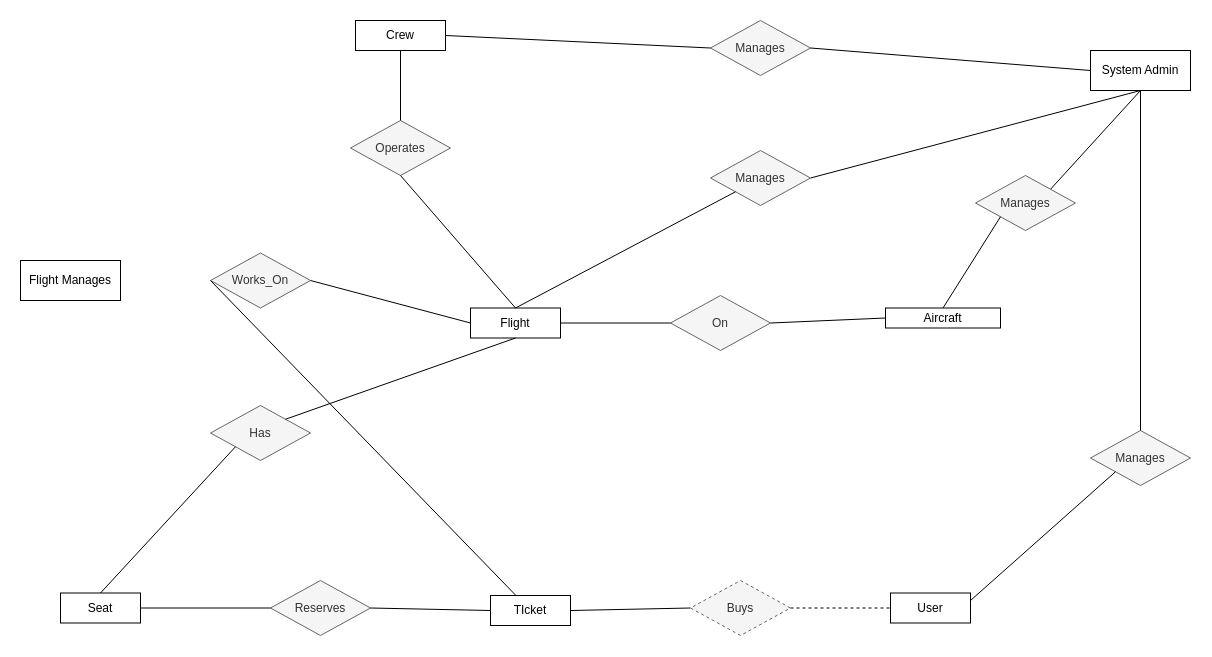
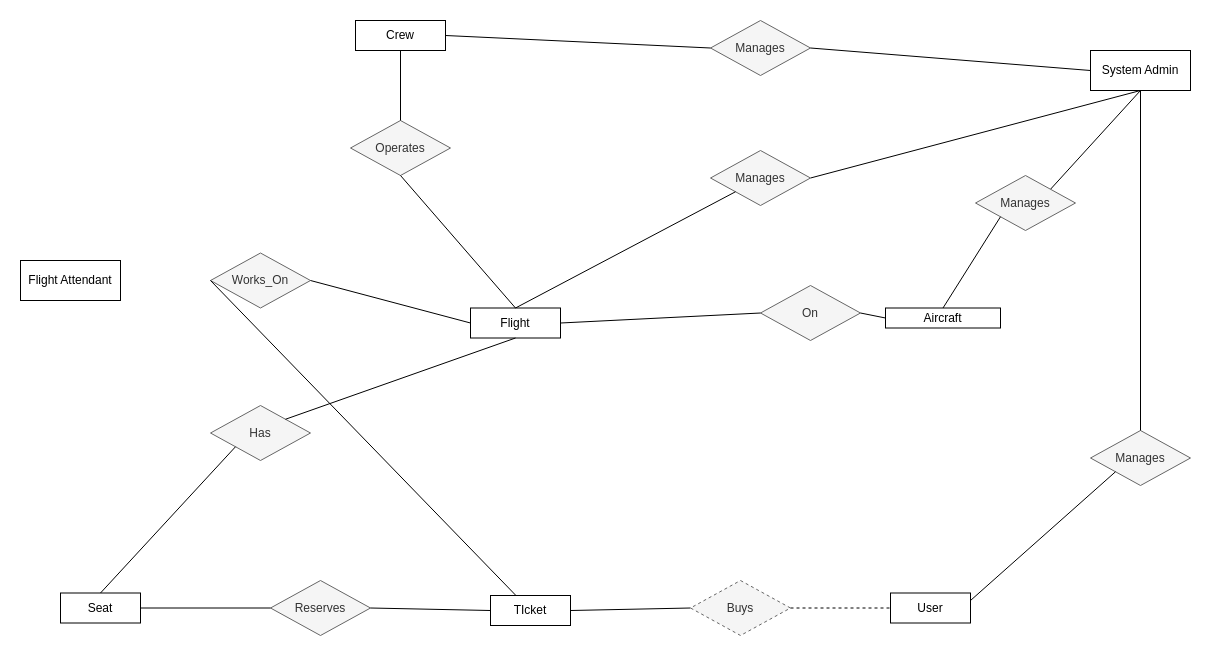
  <mxCell id="0" />
  <mxCell id="1" parent="0" />
  <mxCell id="2" value="Flight" style="rounded=0;whiteSpace=wrap;html=1;" vertex="1" parent="1"><mxGeometry x="470" y="307.5" width="90" height="30" as="geometry" /></mxCell>
  <mxCell id="3" value="Aircraft" style="rounded=0;whiteSpace=wrap;html=1;" vertex="1" parent="1"><mxGeometry x="885" y="307.5" width="115" height="20" as="geometry" /></mxCell>
  <mxCell id="4" value="Seat" style="rounded=0;whiteSpace=wrap;html=1;" vertex="1" parent="1"><mxGeometry x="60" y="592.5" width="80" height="30" as="geometry" /></mxCell>
  <mxCell id="5" value="TIcket" style="rounded=0;whiteSpace=wrap;html=1;" vertex="1" parent="1"><mxGeometry x="490" y="595" width="80" height="30" as="geometry" /></mxCell>
  <mxCell id="6" value="User" style="rounded=0;whiteSpace=wrap;html=1;" vertex="1" parent="1"><mxGeometry x="890" y="592.5" width="80" height="30" as="geometry" /></mxCell>
  <mxCell id="7" value="System Admin" style="rounded=0;whiteSpace=wrap;html=1;" vertex="1" parent="1"><mxGeometry x="1090" y="50" width="100" height="40" as="geometry" /></mxCell>
  <mxCell id="8" value="Crew" style="rounded=0;whiteSpace=wrap;html=1;" vertex="1" parent="1"><mxGeometry x="355" y="20" width="90" height="30" as="geometry" /></mxCell>
- <mxCell id="9" value="Flight Manages" style="rounded=0;whiteSpace=wrap;html=1;" vertex="1" parent="1"><mxGeometry x="20" y="260" width="100" height="40" as="geometry" /></mxCell>
+ <mxCell id="9" value="Flight Attendant" style="rounded=0;whiteSpace=wrap;html=1;" vertex="1" parent="1"><mxGeometry x="20" y="260" width="100" height="40" as="geometry" /></mxCell>
  <mxCell id="10" value="Has" style="rhombus;whiteSpace=wrap;html=1;fillColor=#f5f5f5;fontColor=#333333;strokeColor=#666666;" vertex="1" parent="1"><mxGeometry x="210" y="405" width="100" height="55" as="geometry" /></mxCell>
  <mxCell id="11" value="Reserves" style="rhombus;whiteSpace=wrap;html=1;fillColor=#f5f5f5;fontColor=#333333;strokeColor=#666666;" vertex="1" parent="1"><mxGeometry x="270" y="580" width="100" height="55" as="geometry" /></mxCell>
  <mxCell id="12" value="Buys" style="rhombus;whiteSpace=wrap;html=1;fillColor=#f5f5f5;fontColor=#333333;strokeColor=#666666;dashed=1;" vertex="1" parent="1"><mxGeometry x="690" y="580" width="100" height="55" as="geometry" /></mxCell>
- <mxCell id="13" value="On" style="rhombus;whiteSpace=wrap;html=1;fillColor=#f5f5f5;fontColor=#333333;strokeColor=#666666;" vertex="1" parent="1"><mxGeometry x="670" y="295" width="100" height="55" as="geometry" /></mxCell>
+ <mxCell id="13" value="On" style="rhombus;whiteSpace=wrap;html=1;fillColor=#f5f5f5;fontColor=#333333;strokeColor=#666666;" vertex="1" parent="1"><mxGeometry x="760" y="285" width="100" height="55" as="geometry" /></mxCell>
  <mxCell id="14" value="Works_On" style="rhombus;whiteSpace=wrap;html=1;fillColor=#f5f5f5;fontColor=#333333;strokeColor=#666666;" vertex="1" parent="1"><mxGeometry x="210" y="252.5" width="100" height="55" as="geometry" /></mxCell>
  <mxCell id="15" value="Operates" style="rhombus;whiteSpace=wrap;html=1;fillColor=#f5f5f5;fontColor=#333333;strokeColor=#666666;" vertex="1" parent="1"><mxGeometry x="350" y="120" width="100" height="55" as="geometry" /></mxCell>
  <mxCell id="16" value="" style="endArrow=none;html=1;rounded=0;entryX=0.5;entryY=1;entryDx=0;entryDy=0;exitX=1;exitY=0.5;exitDx=0;exitDy=0;" edge="1" parent="1" source="17" target="7"><mxGeometry width="50" height="50" relative="1" as="geometry"><mxPoint x="940" y="120" as="sourcePoint" /><mxPoint x="610" y="470" as="targetPoint" /></mxGeometry></mxCell>
  <mxCell id="17" value="Manages" style="rhombus;whiteSpace=wrap;html=1;fillColor=#f5f5f5;fontColor=#333333;strokeColor=#666666;" vertex="1" parent="1"><mxGeometry x="710" y="150" width="100" height="55" as="geometry" /></mxCell>
  <mxCell id="18" value="" style="endArrow=none;html=1;rounded=0;entryX=0.5;entryY=0;entryDx=0;entryDy=0;exitX=0;exitY=1;exitDx=0;exitDy=0;" edge="1" parent="1" source="17" target="2"><mxGeometry width="50" height="50" relative="1" as="geometry"><mxPoint x="765" y="134" as="sourcePoint" /><mxPoint x="1150" y="100" as="targetPoint" /></mxGeometry></mxCell>
  <mxCell id="19" value="" style="endArrow=none;html=1;rounded=0;entryX=0;entryY=0.5;entryDx=0;entryDy=0;exitX=1;exitY=0.5;exitDx=0;exitDy=0;" edge="1" parent="1" source="2" target="13"><mxGeometry width="50" height="50" relative="1" as="geometry"><mxPoint x="775" y="144" as="sourcePoint" /><mxPoint x="1160" y="110" as="targetPoint" /></mxGeometry></mxCell>
  <mxCell id="20" value="" style="endArrow=none;html=1;rounded=0;entryX=0;entryY=0.5;entryDx=0;entryDy=0;exitX=1;exitY=0.5;exitDx=0;exitDy=0;" edge="1" parent="1" source="13" target="3"><mxGeometry width="50" height="50" relative="1" as="geometry"><mxPoint x="730" y="260" as="sourcePoint" /><mxPoint x="850" y="260" as="targetPoint" /></mxGeometry></mxCell>
  <mxCell id="21" value="" style="endArrow=none;html=1;rounded=0;exitX=0.5;exitY=1;exitDx=0;exitDy=0;entryX=1;entryY=0;entryDx=0;entryDy=0;" edge="1" parent="1" source="7" target="22"><mxGeometry width="50" height="50" relative="1" as="geometry"><mxPoint x="530" y="300" as="sourcePoint" /><mxPoint x="1030" y="170" as="targetPoint" /></mxGeometry></mxCell>
  <mxCell id="22" value="Manages" style="rhombus;whiteSpace=wrap;html=1;fillColor=#f5f5f5;fontColor=#333333;strokeColor=#666666;" vertex="1" parent="1"><mxGeometry x="975" y="175" width="100" height="55" as="geometry" /></mxCell>
  <mxCell id="23" value="" style="endArrow=none;html=1;rounded=0;entryX=0.5;entryY=0;entryDx=0;entryDy=0;exitX=0;exitY=1;exitDx=0;exitDy=0;" edge="1" parent="1" source="22" target="3"><mxGeometry width="50" height="50" relative="1" as="geometry"><mxPoint x="940" y="220" as="sourcePoint" /><mxPoint x="1045" y="179" as="targetPoint" /></mxGeometry></mxCell>
  <mxCell id="24" value="Manages" style="rhombus;whiteSpace=wrap;html=1;fillColor=#f5f5f5;fontColor=#333333;strokeColor=#666666;" vertex="1" parent="1"><mxGeometry x="1090" y="430" width="100" height="55" as="geometry" /></mxCell>
  <mxCell id="25" value="" style="endArrow=none;html=1;rounded=0;entryX=0.5;entryY=0;entryDx=0;entryDy=0;exitX=0.5;exitY=1;exitDx=0;exitDy=0;" edge="1" parent="1" source="7" target="24"><mxGeometry width="50" height="50" relative="1" as="geometry"><mxPoint x="1160" y="120" as="sourcePoint" /><mxPoint x="1045" y="179" as="targetPoint" /></mxGeometry></mxCell>
  <mxCell id="26" value="" style="endArrow=none;html=1;rounded=0;entryX=1;entryY=0.25;entryDx=0;entryDy=0;exitX=0;exitY=1;exitDx=0;exitDy=0;" edge="1" parent="1" source="24" target="6"><mxGeometry width="50" height="50" relative="1" as="geometry"><mxPoint x="1150" y="100" as="sourcePoint" /><mxPoint x="1120" y="440" as="targetPoint" /></mxGeometry></mxCell>
  <mxCell id="27" value="" style="endArrow=none;html=1;rounded=0;entryX=0;entryY=0.5;entryDx=0;entryDy=0;exitX=1;exitY=0.5;exitDx=0;exitDy=0;dashed=1;" edge="1" parent="1" source="12" target="6"><mxGeometry width="50" height="50" relative="1" as="geometry"><mxPoint x="740" y="290" as="sourcePoint" /><mxPoint x="860" y="290" as="targetPoint" /></mxGeometry></mxCell>
  <mxCell id="28" value="" style="endArrow=none;html=1;rounded=0;entryX=0;entryY=0.5;entryDx=0;entryDy=0;exitX=1;exitY=0.5;exitDx=0;exitDy=0;" edge="1" parent="1" source="5" target="12"><mxGeometry width="50" height="50" relative="1" as="geometry"><mxPoint x="800" y="618" as="sourcePoint" /><mxPoint x="900" y="618" as="targetPoint" /></mxGeometry></mxCell>
  <mxCell id="29" value="" style="endArrow=none;html=1;rounded=0;entryX=0;entryY=0.5;entryDx=0;entryDy=0;exitX=1;exitY=0.5;exitDx=0;exitDy=0;" edge="1" parent="1" source="11" target="5"><mxGeometry width="50" height="50" relative="1" as="geometry"><mxPoint x="810" y="628" as="sourcePoint" /><mxPoint x="910" y="628" as="targetPoint" /></mxGeometry></mxCell>
  <mxCell id="30" value="" style="endArrow=none;html=1;rounded=0;entryX=0;entryY=0.5;entryDx=0;entryDy=0;exitX=1;exitY=0.5;exitDx=0;exitDy=0;" edge="1" parent="1" source="4" target="11"><mxGeometry width="50" height="50" relative="1" as="geometry"><mxPoint x="820" y="638" as="sourcePoint" /><mxPoint x="920" y="638" as="targetPoint" /></mxGeometry></mxCell>
  <mxCell id="31" value="" style="endArrow=none;html=1;rounded=0;entryX=0;entryY=1;entryDx=0;entryDy=0;exitX=0.5;exitY=0;exitDx=0;exitDy=0;" edge="1" parent="1" source="4" target="10"><mxGeometry width="50" height="50" relative="1" as="geometry"><mxPoint x="830" y="648" as="sourcePoint" /><mxPoint x="930" y="648" as="targetPoint" /></mxGeometry></mxCell>
  <mxCell id="32" value="" style="endArrow=none;html=1;rounded=0;entryX=0.5;entryY=1;entryDx=0;entryDy=0;exitX=1;exitY=0;exitDx=0;exitDy=0;" edge="1" parent="1" source="10" target="2"><mxGeometry width="50" height="50" relative="1" as="geometry"><mxPoint x="840" y="658" as="sourcePoint" /><mxPoint x="940" y="658" as="targetPoint" /></mxGeometry></mxCell>
  <mxCell id="33" value="" style="endArrow=none;html=1;rounded=0;exitX=1;exitY=0.5;exitDx=0;exitDy=0;entryX=0;entryY=0.5;entryDx=0;entryDy=0;" edge="1" parent="1" source="14" target="2"><mxGeometry width="50" height="50" relative="1" as="geometry"><mxPoint x="295" y="429" as="sourcePoint" /><mxPoint x="390" y="250" as="targetPoint" /></mxGeometry></mxCell>
  <mxCell id="34" value="" style="endArrow=none;html=1;rounded=0;exitX=0;exitY=0.5;exitDx=0;exitDy=0;" edge="1" parent="1" source="14" target="5"><mxGeometry width="50" height="50" relative="1" as="geometry"><mxPoint x="320" y="290" as="sourcePoint" /><mxPoint x="430" y="290" as="targetPoint" /></mxGeometry></mxCell>
  <mxCell id="35" value="" style="endArrow=none;html=1;rounded=0;exitX=0.5;exitY=1;exitDx=0;exitDy=0;entryX=0.5;entryY=0;entryDx=0;entryDy=0;" edge="1" parent="1" source="8" target="15"><mxGeometry width="50" height="50" relative="1" as="geometry"><mxPoint x="320" y="290" as="sourcePoint" /><mxPoint x="430" y="290" as="targetPoint" /></mxGeometry></mxCell>
  <mxCell id="36" value="" style="endArrow=none;html=1;rounded=0;exitX=0.5;exitY=1;exitDx=0;exitDy=0;entryX=0.5;entryY=0;entryDx=0;entryDy=0;" edge="1" parent="1" source="15" target="2"><mxGeometry width="50" height="50" relative="1" as="geometry"><mxPoint x="330" y="300" as="sourcePoint" /><mxPoint x="440" y="300" as="targetPoint" /></mxGeometry></mxCell>
  <mxCell id="37" value="Manages" style="rhombus;whiteSpace=wrap;html=1;fillColor=#f5f5f5;fontColor=#333333;strokeColor=#666666;" vertex="1" parent="1"><mxGeometry x="710" y="20" width="100" height="55" as="geometry" /></mxCell>
  <mxCell id="38" value="" style="endArrow=none;html=1;rounded=0;entryX=0;entryY=0.5;entryDx=0;entryDy=0;exitX=1;exitY=0.5;exitDx=0;exitDy=0;" edge="1" parent="1" source="37" target="7"><mxGeometry width="50" height="50" relative="1" as="geometry"><mxPoint x="840" y="178" as="sourcePoint" /><mxPoint x="1150" y="100" as="targetPoint" /></mxGeometry></mxCell>
  <mxCell id="39" value="" style="endArrow=none;html=1;rounded=0;entryX=1;entryY=0.5;entryDx=0;entryDy=0;exitX=0;exitY=0.5;exitDx=0;exitDy=0;" edge="1" parent="1" source="37" target="8"><mxGeometry width="50" height="50" relative="1" as="geometry"><mxPoint x="800" y="73" as="sourcePoint" /><mxPoint x="1100" y="80" as="targetPoint" /></mxGeometry></mxCell>
